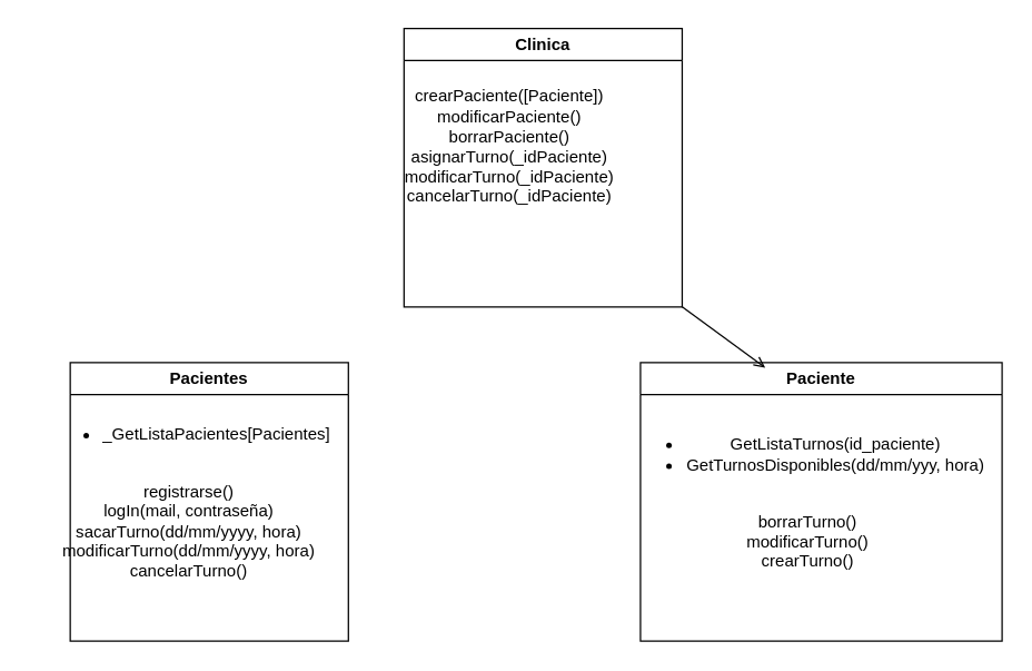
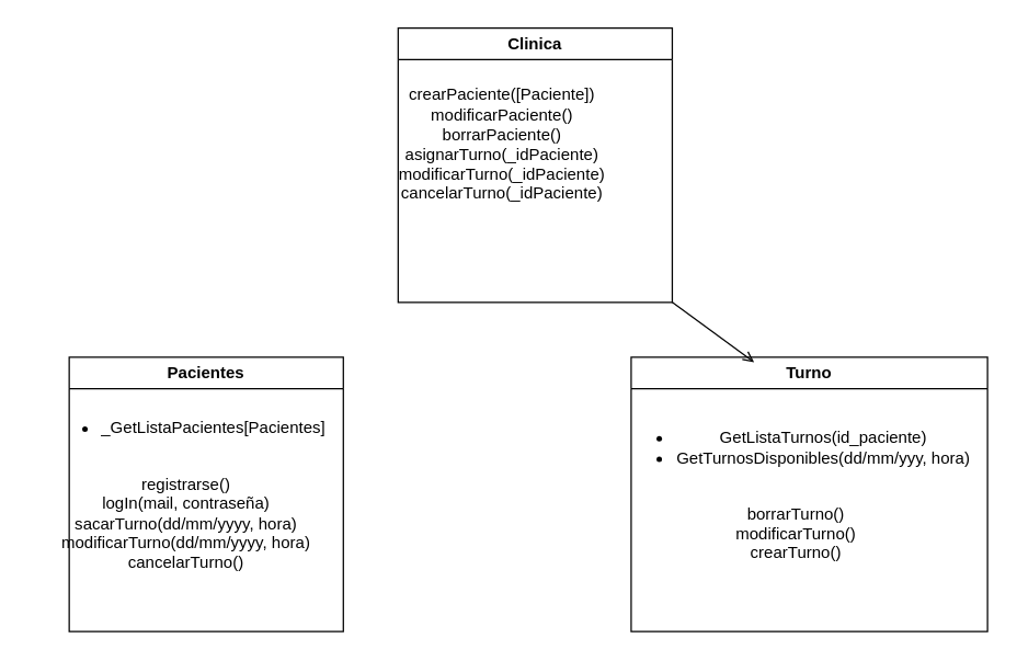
  <mxCell id="0" />
  <mxCell id="1" parent="0" />
- <mxCell id="2" value="Paciente" style="swimlane;whiteSpace=wrap;html=1;" vertex="1" parent="1"><mxGeometry x="460" y="260" width="260" height="200" as="geometry" /></mxCell>
+ <mxCell id="2" value="Turno" style="swimlane;whiteSpace=wrap;html=1;" vertex="1" parent="1"><mxGeometry x="460" y="260" width="260" height="200" as="geometry" /></mxCell>
  <mxCell id="3" value="&lt;ul&gt;&lt;li&gt;GetListaTurnos(id_paciente)&lt;/li&gt;&lt;li&gt;GetTurnosDisponibles(dd/mm/yyy, hora)&lt;/li&gt;&lt;/ul&gt;&lt;div&gt;&lt;br&gt;&lt;/div&gt;&lt;div&gt;borrarTurno()&lt;/div&gt;&lt;div&gt;modificarTurno()&lt;/div&gt;&lt;div&gt;crearTurno()&lt;/div&gt;" style="text;html=1;align=center;verticalAlign=middle;resizable=0;points=[];autosize=1;strokeColor=none;fillColor=none;" vertex="1" parent="2"><mxGeometry x="-20" y="35" width="280" height="120" as="geometry" /></mxCell>
  <mxCell id="4" value="Clinica" style="swimlane;whiteSpace=wrap;html=1;" vertex="1" parent="1"><mxGeometry x="290" y="20" width="200" height="200" as="geometry" /></mxCell>
  <mxCell id="5" value="crearPaciente([Paciente])&lt;div&gt;modificarPaciente()&lt;/div&gt;&lt;div&gt;borrarPaciente()&lt;/div&gt;&lt;div&gt;asignarTurno(_idPaciente)&lt;/div&gt;&lt;div&gt;modificarTurno(_idPaciente)&lt;/div&gt;&lt;div&gt;cancelarTurno(_idPaciente)&lt;/div&gt;" style="text;html=1;align=center;verticalAlign=middle;whiteSpace=wrap;rounded=0;" vertex="1" parent="4"><mxGeometry x="46" y="70" width="60" height="30" as="geometry" /></mxCell>
  <mxCell id="6" value="Pacientes" style="swimlane;whiteSpace=wrap;html=1;" vertex="1" parent="1"><mxGeometry x="50" y="260" width="200" height="200" as="geometry" /></mxCell>
  <mxCell id="7" value="&lt;ul&gt;&lt;li&gt;_GetListaPacientes[Pacientes]&lt;/li&gt;&lt;/ul&gt;&lt;div&gt;&lt;br&gt;&lt;/div&gt;&lt;div&gt;registrarse()&lt;/div&gt;&lt;div&gt;logIn(mail, contraseña)&lt;/div&gt;&lt;div&gt;sacarTurno(dd/mm/yyyy, hora)&lt;/div&gt;&lt;div&gt;modificarTurno(dd/mm/yyyy, hora&lt;span style=&quot;background-color: transparent; color: light-dark(rgb(0, 0, 0), rgb(255, 255, 255));&quot;&gt;)&lt;/span&gt;&lt;/div&gt;&lt;div&gt;&lt;span style=&quot;background-color: transparent; color: light-dark(rgb(0, 0, 0), rgb(255, 255, 255));&quot;&gt;cancelarTurno()&lt;/span&gt;&lt;/div&gt;" style="text;html=1;align=center;verticalAlign=middle;resizable=0;points=[];autosize=1;strokeColor=none;fillColor=none;" vertex="1" parent="6"><mxGeometry x="-30" y="25" width="230" height="140" as="geometry" /></mxCell>
  <mxCell id="8" value="" style="endArrow=open;html=1;rounded=0;entryX=0.345;entryY=0.018;entryDx=0;entryDy=0;entryPerimeter=0;exitX=1;exitY=1;exitDx=0;exitDy=0;" edge="1" parent="1" target="2" source="4"><mxGeometry width="50" height="50" relative="1" as="geometry"><mxPoint x="440" y="120" as="sourcePoint" /><mxPoint x="410" y="160" as="targetPoint" /></mxGeometry></mxCell>
